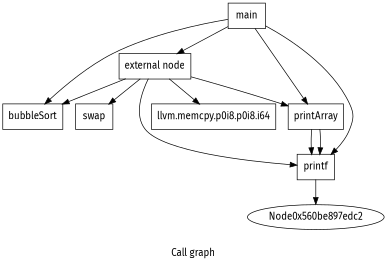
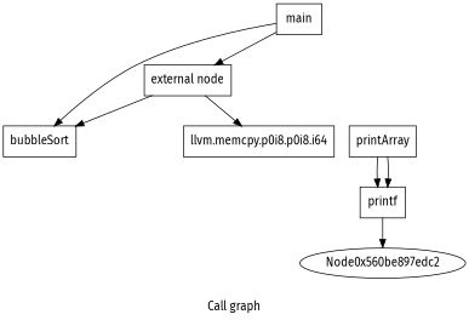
  digraph {
    fontname="Fira Sans"
    label="Call graph"
    node [fontname="Fira Sans" shape=record]
    edge [fontname="Fira Sans"]
    n1 [label="{external node}"]
-   n2 [label="{swap}"]
    n3 [label="{bubbleSort}"]
    n4 [label="{printArray}"]
    n5 [label="{printf}"]
    n6 [label="{llvm.memcpy.p0i8.p0i8.i64}"]
    n7 [label=Node0x560be897edc2 shape=""]
    n8 [label="{main}"]
-   n1 -> n2
    n1 -> n3
-   n1 -> n4
-   n1 -> n5
    n1 -> n6
    n4 -> n5
    n4 -> n5
    n5 -> n7
    n8 -> n1
    n8 -> n3
-   n8 -> n4
-   n8 -> n5
  }
